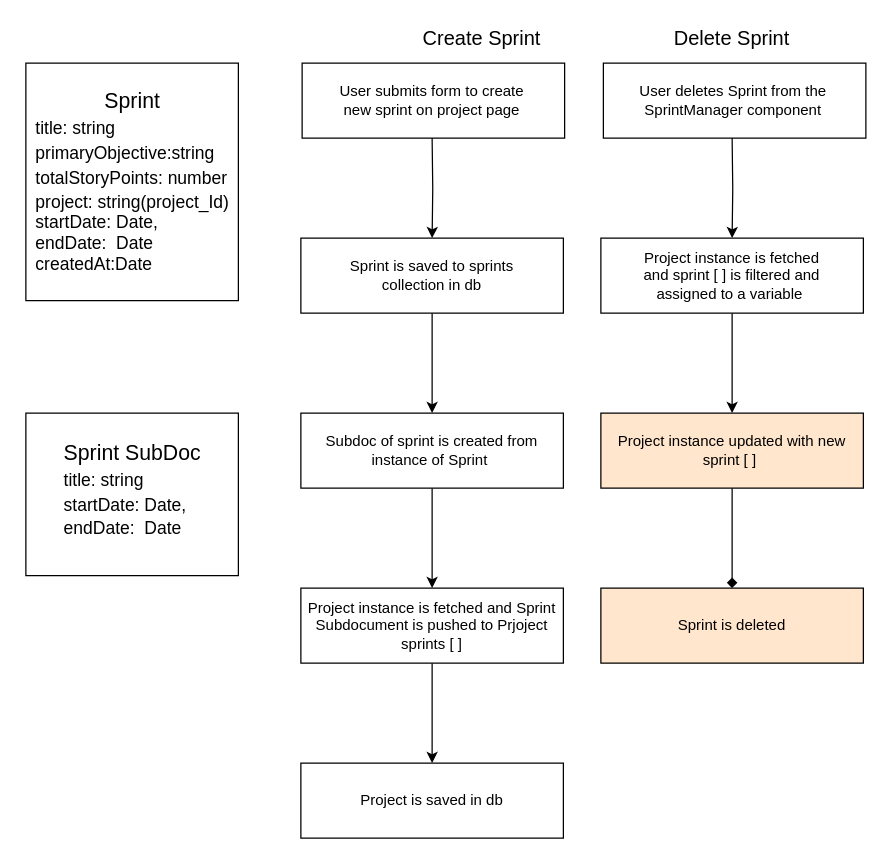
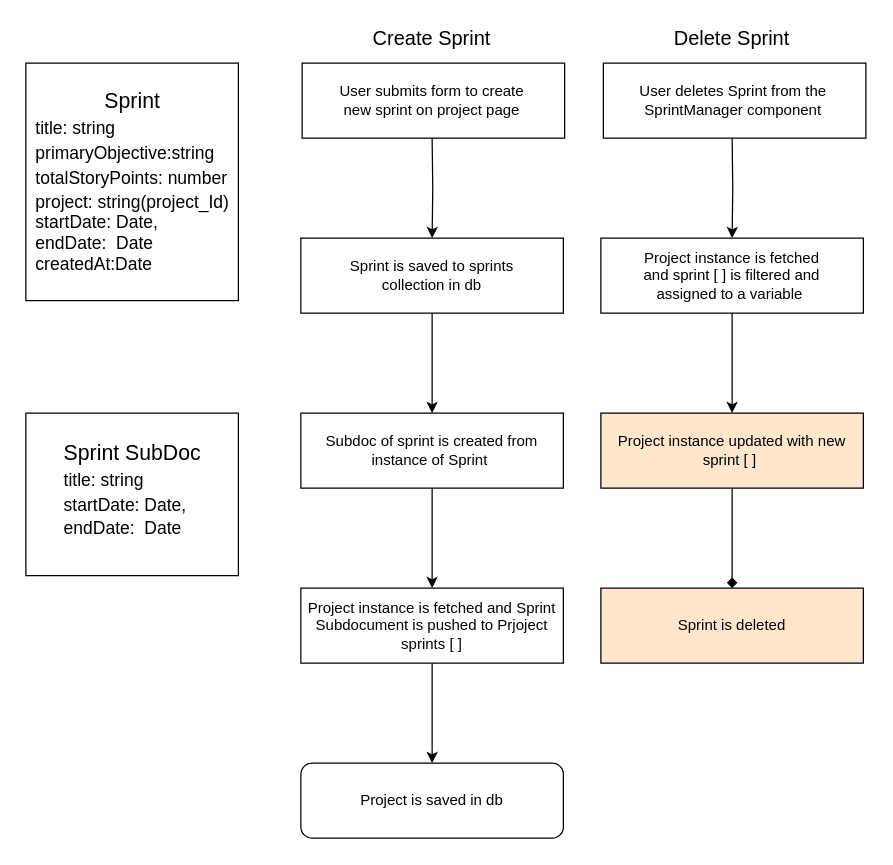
  <mxCell id="0" />
  <mxCell id="1" parent="0" />
  <mxCell id="2" value="" style="group" vertex="1" connectable="0" parent="1"><mxGeometry x="20" y="50" width="170" height="190" as="geometry" /></mxCell>
  <mxCell id="3" value="" style="rounded=0;whiteSpace=wrap;html=1;" vertex="1" parent="2"><mxGeometry width="170" height="190" as="geometry" /></mxCell>
  <mxCell id="4" value="&lt;font style=&quot;font-size: 17px&quot;&gt;Sprint&lt;br&gt;&lt;div style=&quot;text-align: left&quot;&gt;&lt;span style=&quot;font-size: 14px&quot;&gt;title: string&lt;/span&gt;&lt;/div&gt;&lt;div style=&quot;text-align: left&quot;&gt;&lt;span style=&quot;font-size: 14px&quot;&gt;primaryObjective:string&lt;/span&gt;&lt;/div&gt;&lt;div style=&quot;text-align: left&quot;&gt;&lt;span style=&quot;font-size: 14px&quot;&gt;totalStoryPoints: number&lt;/span&gt;&lt;/div&gt;&lt;/font&gt;&lt;font style=&quot;font-size: 14px&quot;&gt;&lt;div style=&quot;text-align: left&quot;&gt;&lt;span&gt;project: string(project_Id)&lt;/span&gt;&lt;/div&gt;&lt;div style=&quot;text-align: left&quot;&gt;&lt;span&gt;startDate: Date,&lt;/span&gt;&lt;/div&gt;&lt;div style=&quot;text-align: left&quot;&gt;&lt;span&gt;endDate:&amp;nbsp; Date&lt;/span&gt;&lt;/div&gt;&lt;div style=&quot;text-align: left&quot;&gt;&lt;span&gt;createdAt:Date&lt;/span&gt;&lt;/div&gt;&lt;/font&gt;" style="text;html=1;strokeColor=none;fillColor=none;align=center;verticalAlign=middle;whiteSpace=wrap;rounded=0;" vertex="1" parent="2"><mxGeometry x="5.5" width="159" height="190" as="geometry" /></mxCell>
  <mxCell id="5" value="" style="group" vertex="1" connectable="0" parent="1"><mxGeometry x="241" y="50" width="210" height="60" as="geometry" /></mxCell>
  <mxCell id="6" value="" style="rounded=0;whiteSpace=wrap;html=1;" vertex="1" parent="5"><mxGeometry width="210" height="60" as="geometry" /></mxCell>
  <mxCell id="7" value="User submits form to create new sprint on project page" style="text;html=1;strokeColor=none;fillColor=none;align=center;verticalAlign=middle;whiteSpace=wrap;rounded=0;" vertex="1" parent="5"><mxGeometry x="24" y="10" width="160" height="40" as="geometry" /></mxCell>
  <mxCell id="8" value="" style="group" vertex="1" connectable="0" parent="1"><mxGeometry x="240" y="190" width="210" height="60" as="geometry" /></mxCell>
  <mxCell id="9" value="" style="edgeStyle=orthogonalEdgeStyle;rounded=0;orthogonalLoop=1;jettySize=auto;html=1;" edge="1" parent="8" source="10" target="12"><mxGeometry relative="1" as="geometry" /></mxCell>
  <mxCell id="10" value="" style="rounded=0;whiteSpace=wrap;html=1;" vertex="1" parent="8"><mxGeometry width="210" height="60" as="geometry" /></mxCell>
  <mxCell id="11" value="" style="edgeStyle=orthogonalEdgeStyle;rounded=0;orthogonalLoop=1;jettySize=auto;html=1;" edge="1" parent="8" source="12" target="14"><mxGeometry relative="1" as="geometry" /></mxCell>
  <mxCell id="12" value="&lt;font face=&quot;helvetica&quot;&gt;Subdoc of sprint is created from instance of Sprint&amp;nbsp;&lt;/font&gt;" style="rounded=0;whiteSpace=wrap;html=1;" vertex="1" parent="8"><mxGeometry y="140" width="210" height="60" as="geometry" /></mxCell>
  <mxCell id="13" value="" style="edgeStyle=orthogonalEdgeStyle;rounded=0;orthogonalLoop=1;jettySize=auto;html=1;" edge="1" parent="8" source="14" target="15"><mxGeometry relative="1" as="geometry" /></mxCell>
  <mxCell id="14" value="&lt;font face=&quot;helvetica&quot;&gt;Project instance is fetched and Sprint Subdocument is pushed to Prjoject sprints [ ]&lt;/font&gt;" style="rounded=0;whiteSpace=wrap;html=1;" vertex="1" parent="8"><mxGeometry y="280" width="210" height="60" as="geometry" /></mxCell>
- <mxCell id="15" value="&lt;font face=&quot;helvetica&quot;&gt;Project is saved in db&lt;/font&gt;" style="rounded=0;whiteSpace=wrap;html=1;" vertex="1" parent="8"><mxGeometry y="420" width="210" height="60" as="geometry" /></mxCell>
+ <mxCell id="15" value="&lt;font face=&quot;helvetica&quot;&gt;Project is saved in db&lt;/font&gt;" style="whiteSpace=wrap;html=1;rounded=1;" vertex="1" parent="8"><mxGeometry y="420" width="210" height="60" as="geometry" /></mxCell>
  <mxCell id="16" value="Sprint is saved to sprints collection in db" style="text;html=1;strokeColor=none;fillColor=none;align=center;verticalAlign=middle;whiteSpace=wrap;rounded=0;" vertex="1" parent="8"><mxGeometry x="25" y="10" width="160" height="40" as="geometry" /></mxCell>
  <mxCell id="17" value="" style="edgeStyle=orthogonalEdgeStyle;rounded=0;orthogonalLoop=1;jettySize=auto;html=1;" edge="1" parent="1" target="10"><mxGeometry relative="1" as="geometry"><mxPoint x="345" y="110" as="sourcePoint" /></mxGeometry></mxCell>
  <mxCell id="18" value="" style="group" vertex="1" connectable="0" parent="1"><mxGeometry x="20" y="330" width="170" height="190" as="geometry" /></mxCell>
  <mxCell id="19" value="" style="group" vertex="1" connectable="0" parent="18"><mxGeometry width="170" height="140" as="geometry" /></mxCell>
  <mxCell id="20" value="" style="rounded=0;whiteSpace=wrap;html=1;" vertex="1" parent="19"><mxGeometry width="170" height="130" as="geometry" /></mxCell>
  <mxCell id="21" value="&lt;font style=&quot;font-size: 17px&quot;&gt;Sprint SubDoc&lt;br&gt;&lt;div style=&quot;text-align: left&quot;&gt;&lt;span style=&quot;font-size: 14px&quot;&gt;title: string&lt;/span&gt;&lt;/div&gt;&lt;div style=&quot;text-align: left&quot;&gt;&lt;span style=&quot;font-size: 14px&quot;&gt;startDate: Date,&lt;/span&gt;&lt;br&gt;&lt;/div&gt;&lt;/font&gt;&lt;font style=&quot;font-size: 14px&quot;&gt;&lt;div style=&quot;text-align: left&quot;&gt;&lt;span&gt;endDate:&amp;nbsp; Date&lt;/span&gt;&lt;/div&gt;&lt;div style=&quot;text-align: left&quot;&gt;&lt;br&gt;&lt;/div&gt;&lt;/font&gt;" style="text;html=1;strokeColor=none;fillColor=none;align=center;verticalAlign=middle;whiteSpace=wrap;rounded=0;" vertex="1" parent="19"><mxGeometry x="5.5" width="159" height="140" as="geometry" /></mxCell>
- <mxCell id="22" value="&lt;font style=&quot;font-size: 16px&quot;&gt;Create Sprint&lt;/font&gt;" style="text;html=1;strokeColor=none;fillColor=none;align=center;verticalAlign=middle;whiteSpace=wrap;rounded=0;" vertex="1" parent="1"><mxGeometry x="315" y="20" width="140" height="20" as="geometry" /></mxCell>
+ <mxCell id="22" value="&lt;font style=&quot;font-size: 16px&quot;&gt;Create Sprint&lt;/font&gt;" style="text;html=1;strokeColor=none;fillColor=none;align=center;verticalAlign=middle;whiteSpace=wrap;rounded=0;" vertex="1" parent="1"><mxGeometry x="275" y="20" width="140" height="20" as="geometry" /></mxCell>
  <mxCell id="23" value="" style="group" vertex="1" connectable="0" parent="1"><mxGeometry x="482" y="50" width="210" height="60" as="geometry" /></mxCell>
  <mxCell id="24" value="" style="rounded=0;whiteSpace=wrap;html=1;" vertex="1" parent="23"><mxGeometry width="210" height="60" as="geometry" /></mxCell>
  <mxCell id="25" value="User deletes Sprint from the SprintManager component" style="text;html=1;strokeColor=none;fillColor=none;align=center;verticalAlign=middle;whiteSpace=wrap;rounded=0;" vertex="1" parent="23"><mxGeometry x="24" y="10" width="160" height="40" as="geometry" /></mxCell>
  <mxCell id="26" value="" style="group" vertex="1" connectable="0" parent="1"><mxGeometry x="480" y="190" width="210" height="60" as="geometry" /></mxCell>
  <mxCell id="27" value="" style="edgeStyle=orthogonalEdgeStyle;rounded=0;orthogonalLoop=1;jettySize=auto;html=1;" edge="1" parent="26" source="28" target="30"><mxGeometry relative="1" as="geometry" /></mxCell>
  <mxCell id="28" value="" style="rounded=0;whiteSpace=wrap;html=1;" vertex="1" parent="26"><mxGeometry width="210" height="60" as="geometry" /></mxCell>
  <mxCell id="29" value="" style="edgeStyle=orthogonalEdgeStyle;rounded=0;orthogonalLoop=1;jettySize=auto;html=1;endArrow=diamond;" edge="1" parent="26" source="30" target="31"><mxGeometry relative="1" as="geometry" /></mxCell>
  <mxCell id="30" value="&lt;font face=&quot;helvetica&quot;&gt;Project instance updated with new sprint [ ]&amp;nbsp;&lt;/font&gt;" style="rounded=0;whiteSpace=wrap;html=1;fillColor=#ffe6cc;" vertex="1" parent="26"><mxGeometry y="140" width="210" height="60" as="geometry" /></mxCell>
  <mxCell id="31" value="&lt;font face=&quot;helvetica&quot;&gt;Sprint is deleted&lt;/font&gt;" style="rounded=0;whiteSpace=wrap;html=1;fillColor=#ffe6cc;" vertex="1" parent="26"><mxGeometry y="280" width="210" height="60" as="geometry" /></mxCell>
  <mxCell id="32" value="&lt;span style=&quot;font-family: &amp;#34;helvetica&amp;#34;&quot;&gt;Project instance is fetched and sprint [ ] is filtered and assigned to a variable&amp;nbsp;&lt;/span&gt;" style="text;html=1;strokeColor=none;fillColor=none;align=center;verticalAlign=middle;whiteSpace=wrap;rounded=0;" vertex="1" parent="26"><mxGeometry x="25" y="10" width="160" height="40" as="geometry" /></mxCell>
  <mxCell id="33" value="" style="edgeStyle=orthogonalEdgeStyle;rounded=0;orthogonalLoop=1;jettySize=auto;html=1;" edge="1" parent="1" target="28"><mxGeometry relative="1" as="geometry"><mxPoint x="585" y="110" as="sourcePoint" /></mxGeometry></mxCell>
  <mxCell id="34" value="&lt;font style=&quot;font-size: 16px&quot;&gt;Delete Sprint&lt;/font&gt;" style="text;html=1;strokeColor=none;fillColor=none;align=center;verticalAlign=middle;whiteSpace=wrap;rounded=0;" vertex="1" parent="1"><mxGeometry x="515" y="20" width="140" height="20" as="geometry" /></mxCell>
